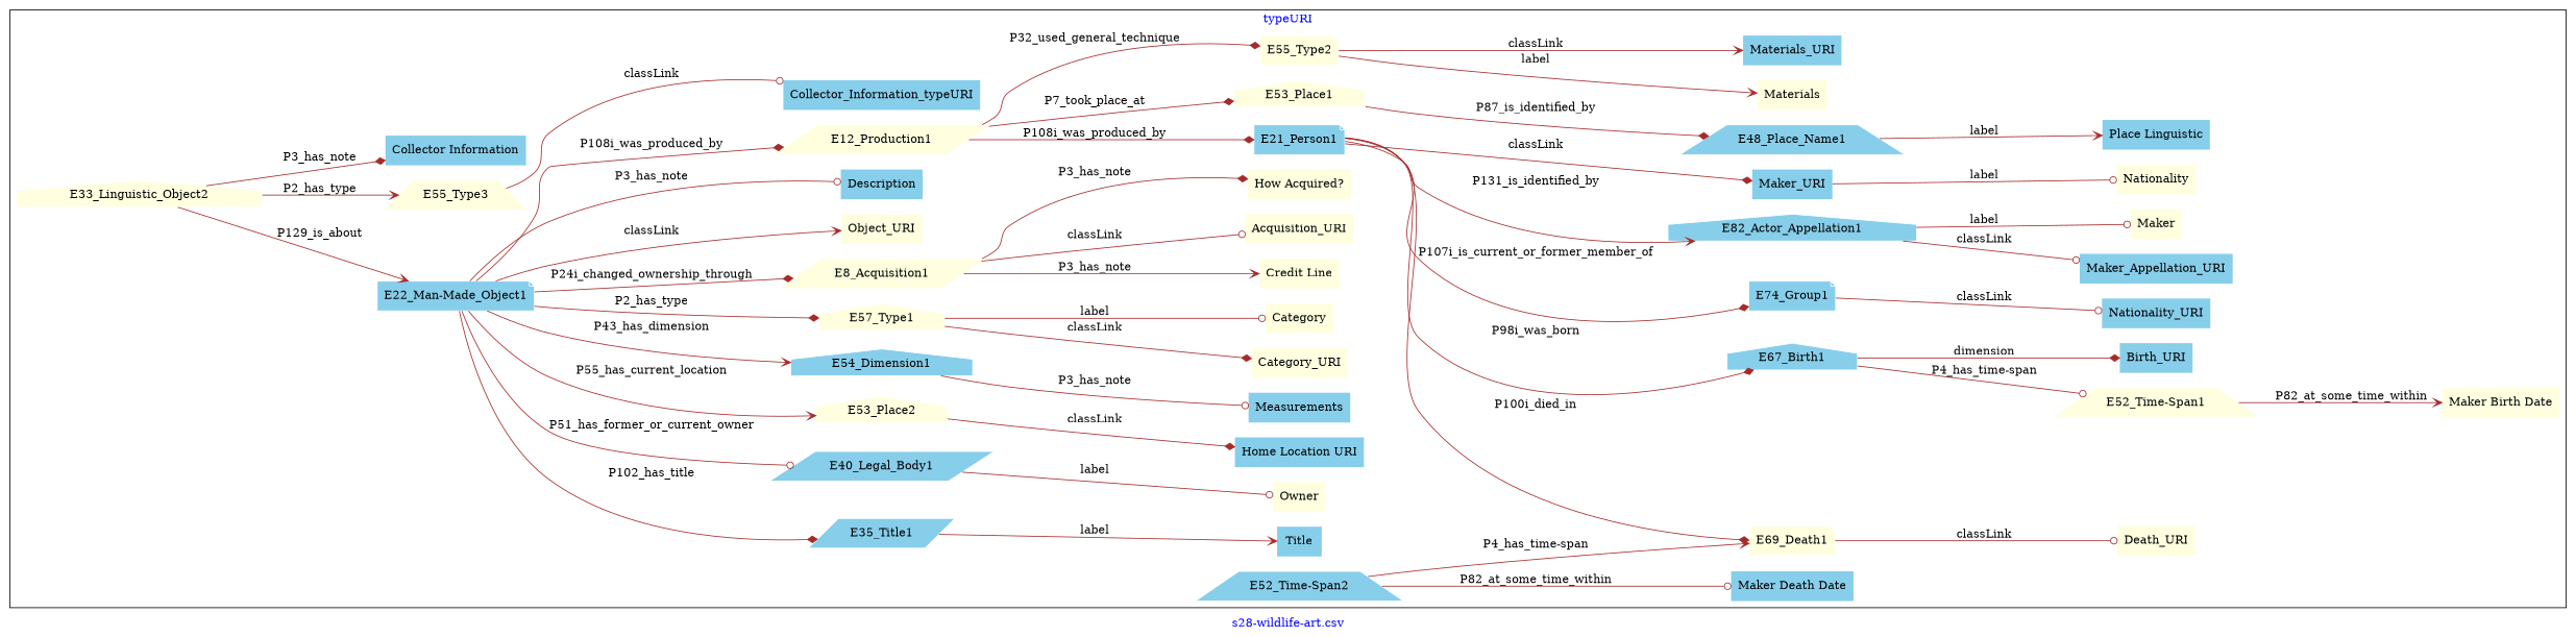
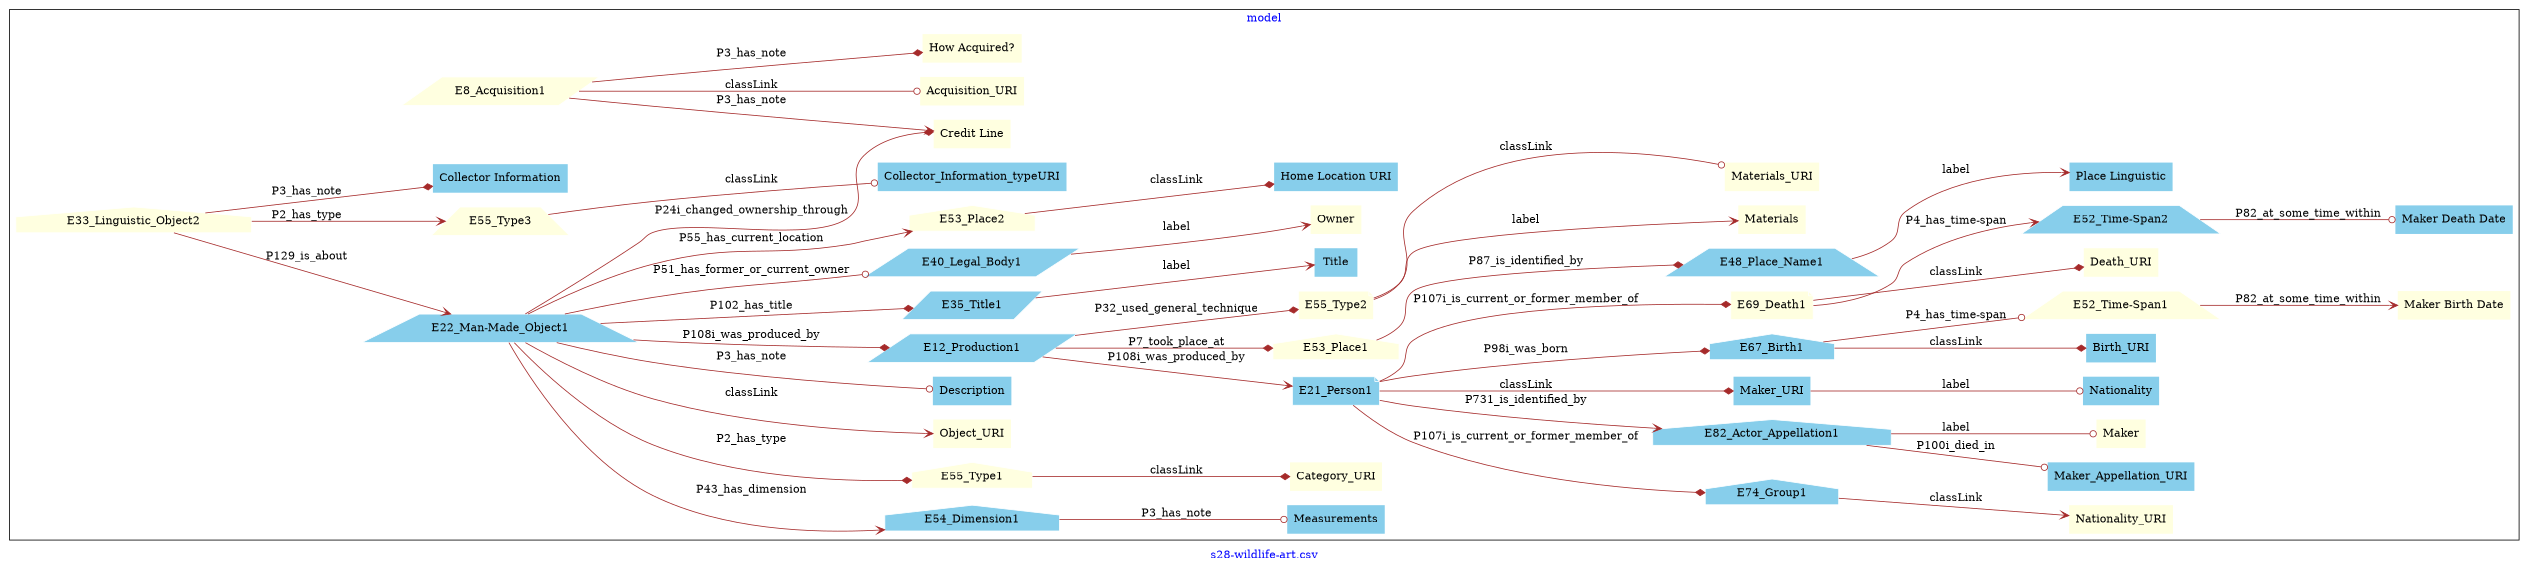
  digraph {
    fontcolor=blue
    label="s28-wildlife-art.csv"
    rankdir=LR
    remincross=true
    node [fillcolor=skyblue shape=plaintext style=filled]
    edge [arrowhead=diamond color=brown fontcolor=black]
-   n1 [color=white fillcolor=lightyellow label=E12_Production1 shape=parallelogram]
+   n1 [color=white label=E12_Production1 shape=parallelogram]
    n2 [color=white label=E21_Person1 shape=note]
    n3 [color=white fillcolor=lightyellow label=E53_Place1 shape=house]
    n4 [color=white fillcolor=lightyellow label=E55_Type2 shape=note]
    n5 [color=white label=E67_Birth1 shape=house]
    n6 [color=white fillcolor=lightyellow label=E69_Death1 shape=note]
-   n7 [color=white label=E74_Group1 shape=note]
+   n7 [color=white label=E74_Group1 shape=house]
    n8 [color=white label=E82_Actor_Appellation1 shape=house]
-   n9 [color=white label="E22_Man-Made_Object1" shape=note]
+   n9 [color=white label="E22_Man-Made_Object1" shape=trapezium]
    n10 [color=white label=E35_Title1 shape=parallelogram]
    n11 [color=white label=E40_Legal_Body1 shape=parallelogram]
    n12 [color=white fillcolor=lightyellow label=E53_Place2 shape=house]
    n13 [color=white label=E54_Dimension1 shape=house]
-   n14 [color=white fillcolor=lightyellow label=E57_Type1 shape=house]
+   n14 [color=white fillcolor=lightyellow label=E55_Type1 shape=house]
    n15 [color=white fillcolor=lightyellow label=E8_Acquisition1 shape=parallelogram]
    n16 [color=white fillcolor=lightyellow label=E33_Linguistic_Object2 shape=house]
    n17 [color=white fillcolor=lightyellow label=E55_Type3 shape=trapezium]
    n18 [color=white label=E48_Place_Name1 shape=trapezium]
    n19 [color=white fillcolor=lightyellow label="E52_Time-Span1" shape=trapezium]
    n20 [color=white label="E52_Time-Span2" shape=trapezium]
    n21 [label="Home Location URI"]
    n22 [fillcolor=lightyellow label=Death_URI]
-   n23 [fillcolor=lightyellow label=Nationality]
+   n23 [label=Nationality]
    n24 [label="Place Linguistic"]
    n25 [fillcolor=lightyellow label=Object_URI]
    n26 [label=Collector_Information_typeURI]
    n27 [label=Measurements]
    n28 [label=Birth_URI]
    n29 [fillcolor=lightyellow label=Materials]
    n30 [fillcolor=lightyellow label="Credit Line"]
    n31 [label=Maker_Appellation_URI]
    n32 [label=Description]
    n33 [fillcolor=lightyellow label=Owner]
    n34 [fillcolor=lightyellow label="Maker Birth Date"]
    n35 [fillcolor=lightyellow label=Acquisition_URI]
    n36 [label="Collector Information"]
-   n37 [fillcolor=lightyellow label=Category]
    n38 [label=Title]
    n39 [fillcolor=lightyellow label=Maker]
-   n40 [label=Nationality_URI]
-   n41 [label=Materials_URI]
+   n40 [fillcolor=lightyellow label=Nationality_URI]
+   n41 [fillcolor=lightyellow label=Materials_URI]
    n42 [label="Maker Death Date"]
    n43 [fillcolor=lightyellow label="How Acquired?"]
    n44 [fillcolor=lightyellow label=Category_URI]
    n45 [label=Maker_URI]
    subgraph cluster_1 {
-     label=typeURI
+     label=model
      n1
      n2
      n3
      n4
      n5
      n6
      n7
      n8
      n9
      n10
      n11
      n12
      n13
      n14
      n15
      n16
      n17
      n18
      n19
      n20
      n21
      n22
      n23
      n24
      n25
      n26
      n27
      n28
      n29
      n30
      n31
      n32
      n33
      n34
      n35
      n36
-     n37
      n38
      n39
      n40
      n41
      n42
      n43
      n44
      n45
    }
-   n1 -> n2 [label=P108i_was_produced_by]
+   n1 -> n2 [arrowhead=vee label=P108i_was_produced_by]
    n1 -> n3 [label=P7_took_place_at]
    n1 -> n4 [label=P32_used_general_technique]
    n2 -> n5 [label=P98i_was_born]
-   n2 -> n6 [label=P100i_died_in]
+   n2 -> n6 [label=P107i_is_current_or_former_member_of]
    n2 -> n7 [label=P107i_is_current_or_former_member_of]
-   n2 -> n8 [arrowhead=vee label=P131_is_identified_by]
+   n2 -> n8 [arrowhead=vee label=P731_is_identified_by]
    n2 -> n45 [label=classLink]
    n3 -> n18 [label=P87_is_identified_by]
    n4 -> n29 [arrowhead=vee label=label]
-   n4 -> n41 [arrowhead=vee label=classLink]
+   n4 -> n41 [arrowhead=odot label=classLink]
    n5 -> n19 [arrowhead=odot label="P4_has_time-span"]
-   n5 -> n28 [label=dimension]
-   n20 -> n6 [arrowhead=vee label="P4_has_time-span"]
-   n6 -> n22 [arrowhead=odot label=classLink]
-   n7 -> n40 [arrowhead=odot label=classLink]
-   n8 -> n31 [arrowhead=odot label=classLink]
+   n5 -> n28 [label=classLink]
+   n6 -> n20 [arrowhead=vee label="P4_has_time-span"]
+   n6 -> n22 [label=classLink]
+   n7 -> n40 [arrowhead=vee label=classLink]
+   n8 -> n31 [arrowhead=odot label=P100i_died_in]
    n8 -> n39 [arrowhead=odot label=label]
    n9 -> n1 [label=P108i_was_produced_by]
    n9 -> n10 [label=P102_has_title]
    n9 -> n11 [arrowhead=odot label=P51_has_former_or_current_owner]
    n9 -> n12 [arrowhead=vee label=P55_has_current_location]
    n9 -> n13 [arrowhead=vee label=P43_has_dimension]
    n9 -> n14 [label=P2_has_type]
-   n9 -> n15 [label=P24i_changed_ownership_through]
+   n9 -> n30 [label=P24i_changed_ownership_through]
    n9 -> n25 [arrowhead=vee label=classLink]
    n9 -> n32 [arrowhead=odot label=P3_has_note]
    n10 -> n38 [arrowhead=vee label=label]
-   n11 -> n33 [arrowhead=odot label=label]
+   n11 -> n33 [arrowhead=vee label=label]
    n12 -> n21 [label=classLink]
    n13 -> n27 [arrowhead=odot label=P3_has_note]
-   n14 -> n37 [arrowhead=odot label=label]
    n14 -> n44 [label=classLink]
    n15 -> n30 [arrowhead=vee label=P3_has_note]
    n15 -> n35 [arrowhead=odot label=classLink]
    n15 -> n43 [label=P3_has_note]
    n16 -> n9 [arrowhead=vee label=P129_is_about]
    n16 -> n17 [arrowhead=vee label=P2_has_type]
    n16 -> n36 [label=P3_has_note]
    n17 -> n26 [arrowhead=odot label=classLink]
    n18 -> n24 [arrowhead=vee label=label]
    n19 -> n34 [arrowhead=vee label=P82_at_some_time_within]
    n20 -> n42 [arrowhead=odot label=P82_at_some_time_within]
    n45 -> n23 [arrowhead=odot label=label]
  }
